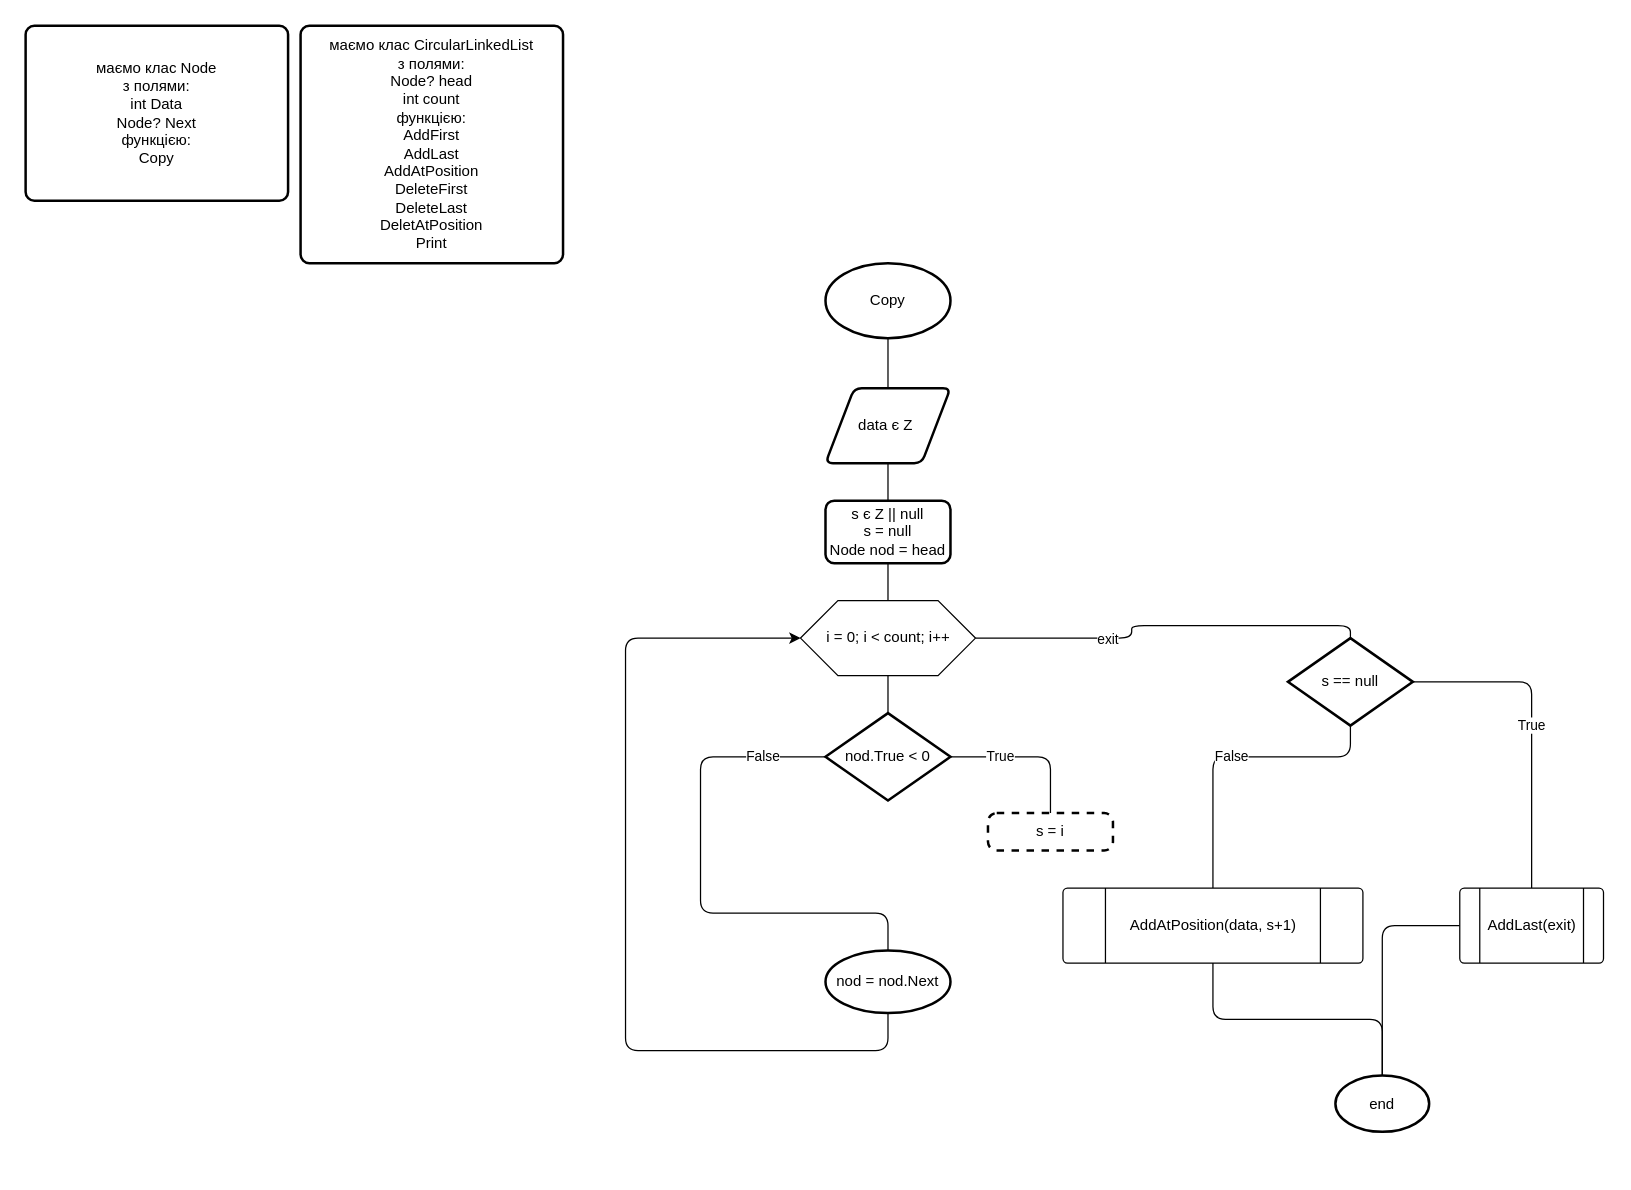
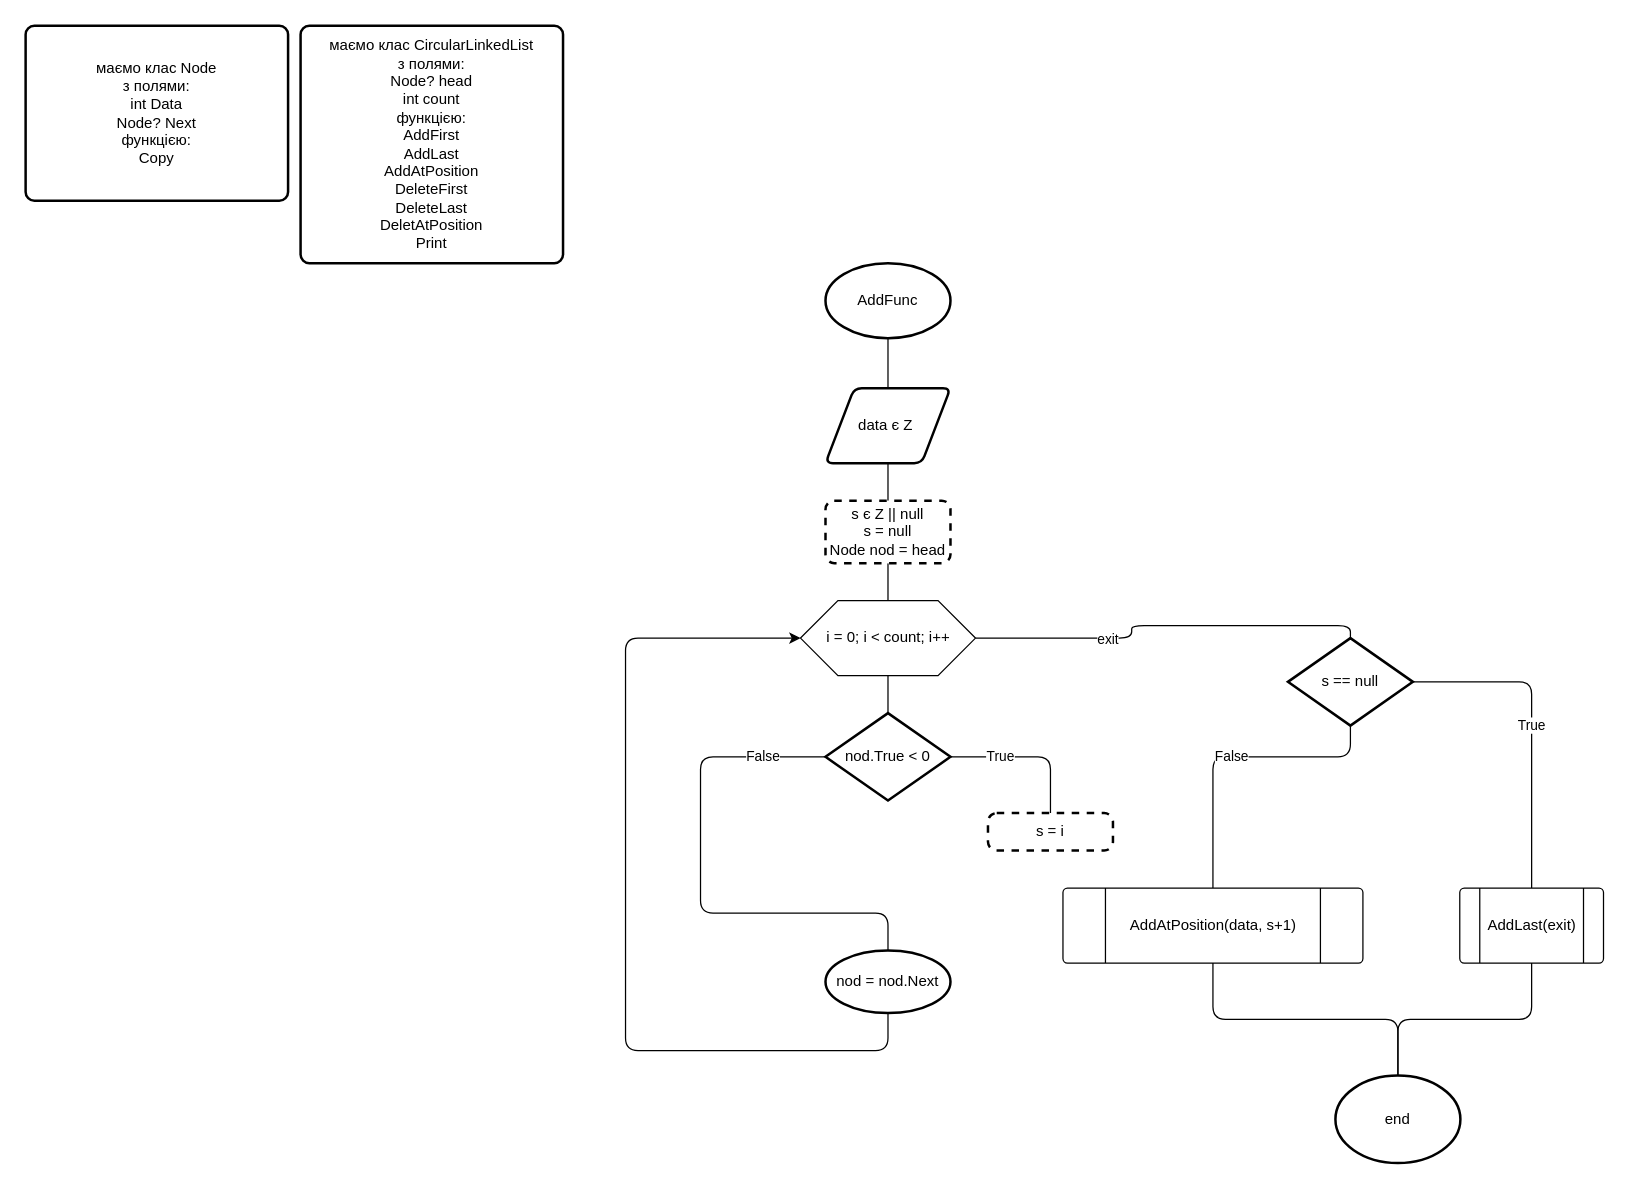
  <mxCell id="0" />
  <mxCell id="1" parent="0" />
  <mxCell id="2" value="маємо клас Node&lt;br&gt;з полями:&lt;br&gt;int Data&lt;br&gt;Node? Next&lt;br&gt;функцією:&lt;br&gt;Copy" style="rounded=1;whiteSpace=wrap;html=1;absoluteArcSize=1;arcSize=14;strokeWidth=2;" parent="1" vertex="1"><mxGeometry x="20" y="20" width="210" height="140" as="geometry" /></mxCell>
  <mxCell id="3" value="маємо клас CircularLinkedList&lt;br&gt;з полями:&lt;br&gt;Node? head&lt;br&gt;int count&lt;br&gt;функцією:&lt;br&gt;AddFirst&lt;br&gt;AddLast&lt;br&gt;AddAtPosition&lt;br&gt;DeleteFirst&lt;br&gt;DeleteLast&lt;br&gt;DeletAtPosition&lt;br&gt;Print" style="rounded=1;whiteSpace=wrap;html=1;absoluteArcSize=1;arcSize=14;strokeWidth=2;" parent="1" vertex="1"><mxGeometry x="240" y="20" width="210" height="190" as="geometry" /></mxCell>
  <mxCell id="4" style="edgeStyle=none;html=1;entryX=0.5;entryY=0;entryDx=0;entryDy=0;endArrow=none;endFill=0;" parent="1" source="5" target="7" edge="1"><mxGeometry relative="1" as="geometry" /></mxCell>
- <mxCell id="5" value="Copy" style="strokeWidth=2;html=1;shape=mxgraph.flowchart.start_2;whiteSpace=wrap;" parent="1" vertex="1"><mxGeometry x="660" y="210" width="100" height="60" as="geometry" /></mxCell>
+ <mxCell id="5" value="AddFunc" style="strokeWidth=2;html=1;shape=mxgraph.flowchart.start_2;whiteSpace=wrap;" parent="1" vertex="1"><mxGeometry x="660" y="210" width="100" height="60" as="geometry" /></mxCell>
  <mxCell id="6" style="edgeStyle=none;html=1;endArrow=none;endFill=0;" parent="1" source="7" target="9" edge="1"><mxGeometry relative="1" as="geometry" /></mxCell>
  <mxCell id="7" value="data є Z&amp;nbsp;" style="shape=parallelogram;html=1;strokeWidth=2;perimeter=parallelogramPerimeter;whiteSpace=wrap;rounded=1;arcSize=12;size=0.23;" parent="1" vertex="1"><mxGeometry x="660" y="310" width="100" height="60" as="geometry" /></mxCell>
  <mxCell id="8" style="edgeStyle=none;html=1;endArrow=none;endFill=0;" parent="1" source="9" target="13" edge="1"><mxGeometry relative="1" as="geometry" /></mxCell>
- <mxCell id="9" value="&lt;span style=&quot;font-family: &amp;#34;helvetica&amp;#34; ; font-size: 12px ; font-style: normal ; font-weight: 400 ; letter-spacing: normal ; text-align: center ; text-indent: 0px ; text-transform: none ; word-spacing: 0px ; display: inline ; float: none&quot;&gt;&lt;span style=&quot;background-color: rgb(255 , 255 , 255)&quot;&gt;s є Z || null&lt;br&gt;s = null&lt;br&gt;Node nod = head&lt;/span&gt;&lt;br&gt;&lt;/span&gt;" style="rounded=1;whiteSpace=wrap;html=1;absoluteArcSize=1;arcSize=14;strokeWidth=2;" parent="1" vertex="1"><mxGeometry x="660" y="400" width="100" height="50" as="geometry" /></mxCell>
+ <mxCell id="9" value="&lt;span style=&quot;font-family: &amp;#34;helvetica&amp;#34; ; font-size: 12px ; font-style: normal ; font-weight: 400 ; letter-spacing: normal ; text-align: center ; text-indent: 0px ; text-transform: none ; word-spacing: 0px ; display: inline ; float: none&quot;&gt;&lt;span style=&quot;background-color: rgb(255 , 255 , 255)&quot;&gt;s є Z || null&lt;br&gt;s = null&lt;br&gt;Node nod = head&lt;/span&gt;&lt;br&gt;&lt;/span&gt;" style="rounded=1;whiteSpace=wrap;html=1;absoluteArcSize=1;arcSize=14;strokeWidth=2;dashed=1;" parent="1" vertex="1"><mxGeometry x="660" y="400" width="100" height="50" as="geometry" /></mxCell>
  <mxCell id="10" style="edgeStyle=none;html=1;entryX=0.5;entryY=0;entryDx=0;entryDy=0;entryPerimeter=0;endArrow=none;endFill=0;" parent="1" source="13" target="17" edge="1"><mxGeometry relative="1" as="geometry" /></mxCell>
  <mxCell id="11" style="edgeStyle=orthogonalEdgeStyle;html=1;entryX=0.5;entryY=0;entryDx=0;entryDy=0;entryPerimeter=0;endArrow=none;endFill=0;" parent="1" source="13" target="23" edge="1"><mxGeometry relative="1" as="geometry" /></mxCell>
  <mxCell id="12" value="exit" style="edgeLabel;html=1;align=center;verticalAlign=middle;resizable=0;points=[];" parent="11" vertex="1" connectable="0"><mxGeometry x="-0.342" relative="1" as="geometry"><mxPoint as="offset" /></mxGeometry></mxCell>
  <mxCell id="13" value="" style="verticalLabelPosition=bottom;verticalAlign=top;html=1;shape=hexagon;perimeter=hexagonPerimeter2;arcSize=6;size=0.214;" parent="1" vertex="1"><mxGeometry x="640" y="480" width="140" height="60" as="geometry" /></mxCell>
  <mxCell id="14" value="i = 0; i &amp;lt; count; i++" style="text;html=1;align=center;verticalAlign=middle;resizable=0;points=[];autosize=1;strokeColor=none;" parent="1" vertex="1"><mxGeometry x="655" y="500" width="110" height="20" as="geometry" /></mxCell>
  <mxCell id="15" value="True" style="edgeStyle=orthogonalEdgeStyle;html=1;endArrow=none;endFill=0;" parent="1" source="17" target="18" edge="1"><mxGeometry x="-0.36" relative="1" as="geometry"><mxPoint as="offset" /></mxGeometry></mxCell>
  <mxCell id="16" value="False" style="edgeStyle=orthogonalEdgeStyle;html=1;endArrow=none;endFill=0;" parent="1" source="17" target="20" edge="1"><mxGeometry x="-0.753" relative="1" as="geometry"><Array as="points"><mxPoint x="560" y="605" /><mxPoint x="560" y="730" /><mxPoint x="710" y="730" /></Array><mxPoint as="offset" /></mxGeometry></mxCell>
  <mxCell id="17" value="nod.True &amp;lt; 0" style="strokeWidth=2;html=1;shape=mxgraph.flowchart.decision;whiteSpace=wrap;" parent="1" vertex="1"><mxGeometry x="660" y="570" width="100" height="70" as="geometry" /></mxCell>
  <mxCell id="18" value="s = i" style="rounded=1;whiteSpace=wrap;html=1;absoluteArcSize=1;arcSize=14;strokeWidth=2;dashed=1;" parent="1" vertex="1"><mxGeometry x="790" y="650" width="100" height="30" as="geometry" /></mxCell>
  <mxCell id="19" style="edgeStyle=orthogonalEdgeStyle;html=1;entryX=0;entryY=0.5;entryDx=0;entryDy=0;endArrow=classic;endFill=1;" parent="1" source="20" target="13" edge="1"><mxGeometry relative="1" as="geometry"><Array as="points"><mxPoint x="710" y="840" /><mxPoint x="500" y="840" /><mxPoint x="500" y="510" /></Array></mxGeometry></mxCell>
  <mxCell id="20" value="nod = nod.Next" style="ellipse;whiteSpace=wrap;html=1;absoluteArcSize=1;arcSize=14;strokeWidth=2;" parent="1" vertex="1"><mxGeometry x="660" y="760" width="100" height="50" as="geometry" /></mxCell>
  <mxCell id="21" value="False" style="edgeStyle=orthogonalEdgeStyle;html=1;endArrow=none;endFill=0;" parent="1" source="23" target="25" edge="1"><mxGeometry relative="1" as="geometry"><Array as="points"><mxPoint x="970" y="605" /></Array></mxGeometry></mxCell>
  <mxCell id="22" value="True" style="edgeStyle=orthogonalEdgeStyle;html=1;endArrow=none;endFill=0;" parent="1" source="23" target="27" edge="1"><mxGeometry relative="1" as="geometry" /></mxCell>
  <mxCell id="23" value="s == null" style="strokeWidth=2;html=1;shape=mxgraph.flowchart.decision;whiteSpace=wrap;" parent="1" vertex="1"><mxGeometry x="1030" y="510" width="100" height="70" as="geometry" /></mxCell>
  <mxCell id="24" style="edgeStyle=orthogonalEdgeStyle;html=1;endArrow=none;endFill=0;" parent="1" source="25" target="30" edge="1"><mxGeometry relative="1" as="geometry" /></mxCell>
  <mxCell id="25" value="" style="verticalLabelPosition=bottom;verticalAlign=top;html=1;shape=process;whiteSpace=wrap;rounded=1;size=0.14;arcSize=6;" parent="1" vertex="1"><mxGeometry x="850" y="710" width="240" height="60" as="geometry" /></mxCell>
  <mxCell id="26" style="edgeStyle=orthogonalEdgeStyle;html=1;entryX=0.5;entryY=0;entryDx=0;entryDy=0;entryPerimeter=0;endArrow=none;endFill=0;" parent="1" source="27" target="30" edge="1"><mxGeometry relative="1" as="geometry" /></mxCell>
  <mxCell id="27" value="" style="verticalLabelPosition=bottom;verticalAlign=top;html=1;shape=process;whiteSpace=wrap;rounded=1;size=0.14;arcSize=6;" parent="1" vertex="1"><mxGeometry x="1167.5" y="710" width="115" height="60" as="geometry" /></mxCell>
  <mxCell id="28" value="AddLast(exit)" style="text;html=1;align=center;verticalAlign=middle;resizable=0;points=[];autosize=1;strokeColor=none;" parent="1" vertex="1"><mxGeometry x="1180" y="730" width="90" height="20" as="geometry" /></mxCell>
  <mxCell id="29" value="AddAtPosition(data, s+1)" style="text;html=1;align=center;verticalAlign=middle;resizable=0;points=[];autosize=1;strokeColor=none;" parent="1" vertex="1"><mxGeometry x="895" y="730" width="150" height="20" as="geometry" /></mxCell>
- <mxCell id="30" value="end" style="strokeWidth=2;html=1;shape=mxgraph.flowchart.start_2;whiteSpace=wrap;" parent="1" vertex="1"><mxGeometry x="1068" y="860" width="75" height="45" as="geometry" /></mxCell>
+ <mxCell id="30" value="end" style="strokeWidth=2;html=1;shape=mxgraph.flowchart.start_2;whiteSpace=wrap;" parent="1" vertex="1"><mxGeometry x="1068" y="860" width="100" height="70" as="geometry" /></mxCell>
